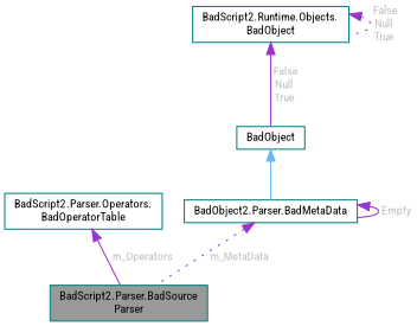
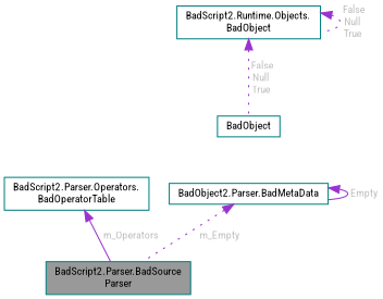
  digraph {
    fontname="Roboto Condensed"
    node [color=teal fillcolor=white fontname="Roboto Condensed" fontsize=10 shape=box style=filled]
    edge [color=darkorchid3 dir=back fontcolor=grey fontname="Roboto Condensed" fontsize=10 labelfontname=Helvetica labelfontsize=10 style=solid]
    n1 [fillcolor=grey60 fontcolor=black height=0.2 label="BadScript2.Parser.BadSource\lParser" width=0.4]
    n2 [height=0.2 label="BadScript2.Parser.Operators.\lBadOperatorTable" width=0.4]
    n3 [height=0.2 label="BadObject2.Parser.BadMetaData" width=0.4]
    n4 [height=0.2 label=BadObject width=0.4]
    n5 [height=0.2 label="BadScript2.Runtime.Objects.\lBadObject" width=0.4]
    n2 -> n1 [label=" m_Operators"]
-   n3 -> n1 [label=" m_MetaData" style=dotted]
+   n3 -> n1 [label=" m_Empty" style=dotted]
    n3 -> n3 [label=" Empty"]
-   n4 -> n3 [color=steelblue1 fontcolor=""]
-   n5 -> n4 [label=" False\nNull\nTrue"]
+   n5 -> n4 [label=" False\nNull\nTrue" style=dotted]
    n5 -> n5 [label=" False\nNull\nTrue" style=dotted]
  }
